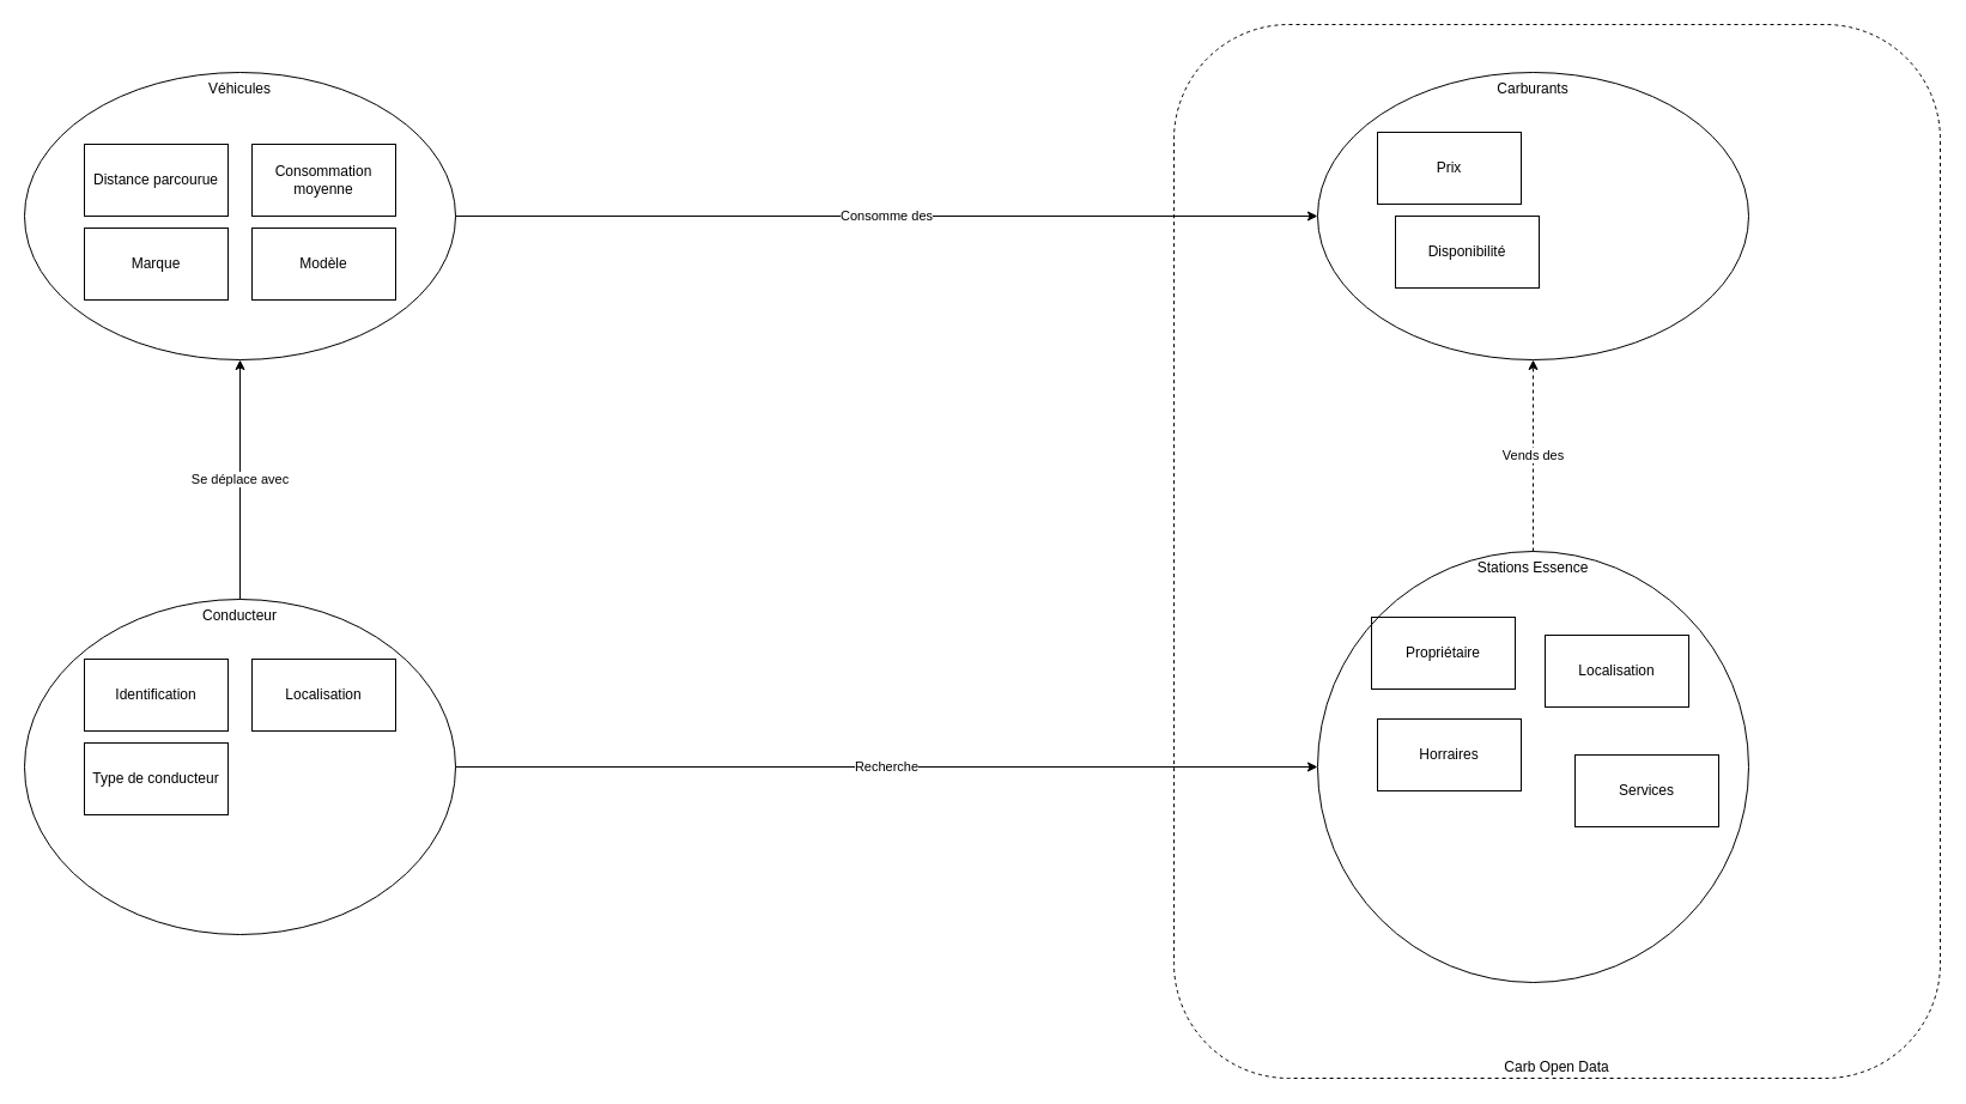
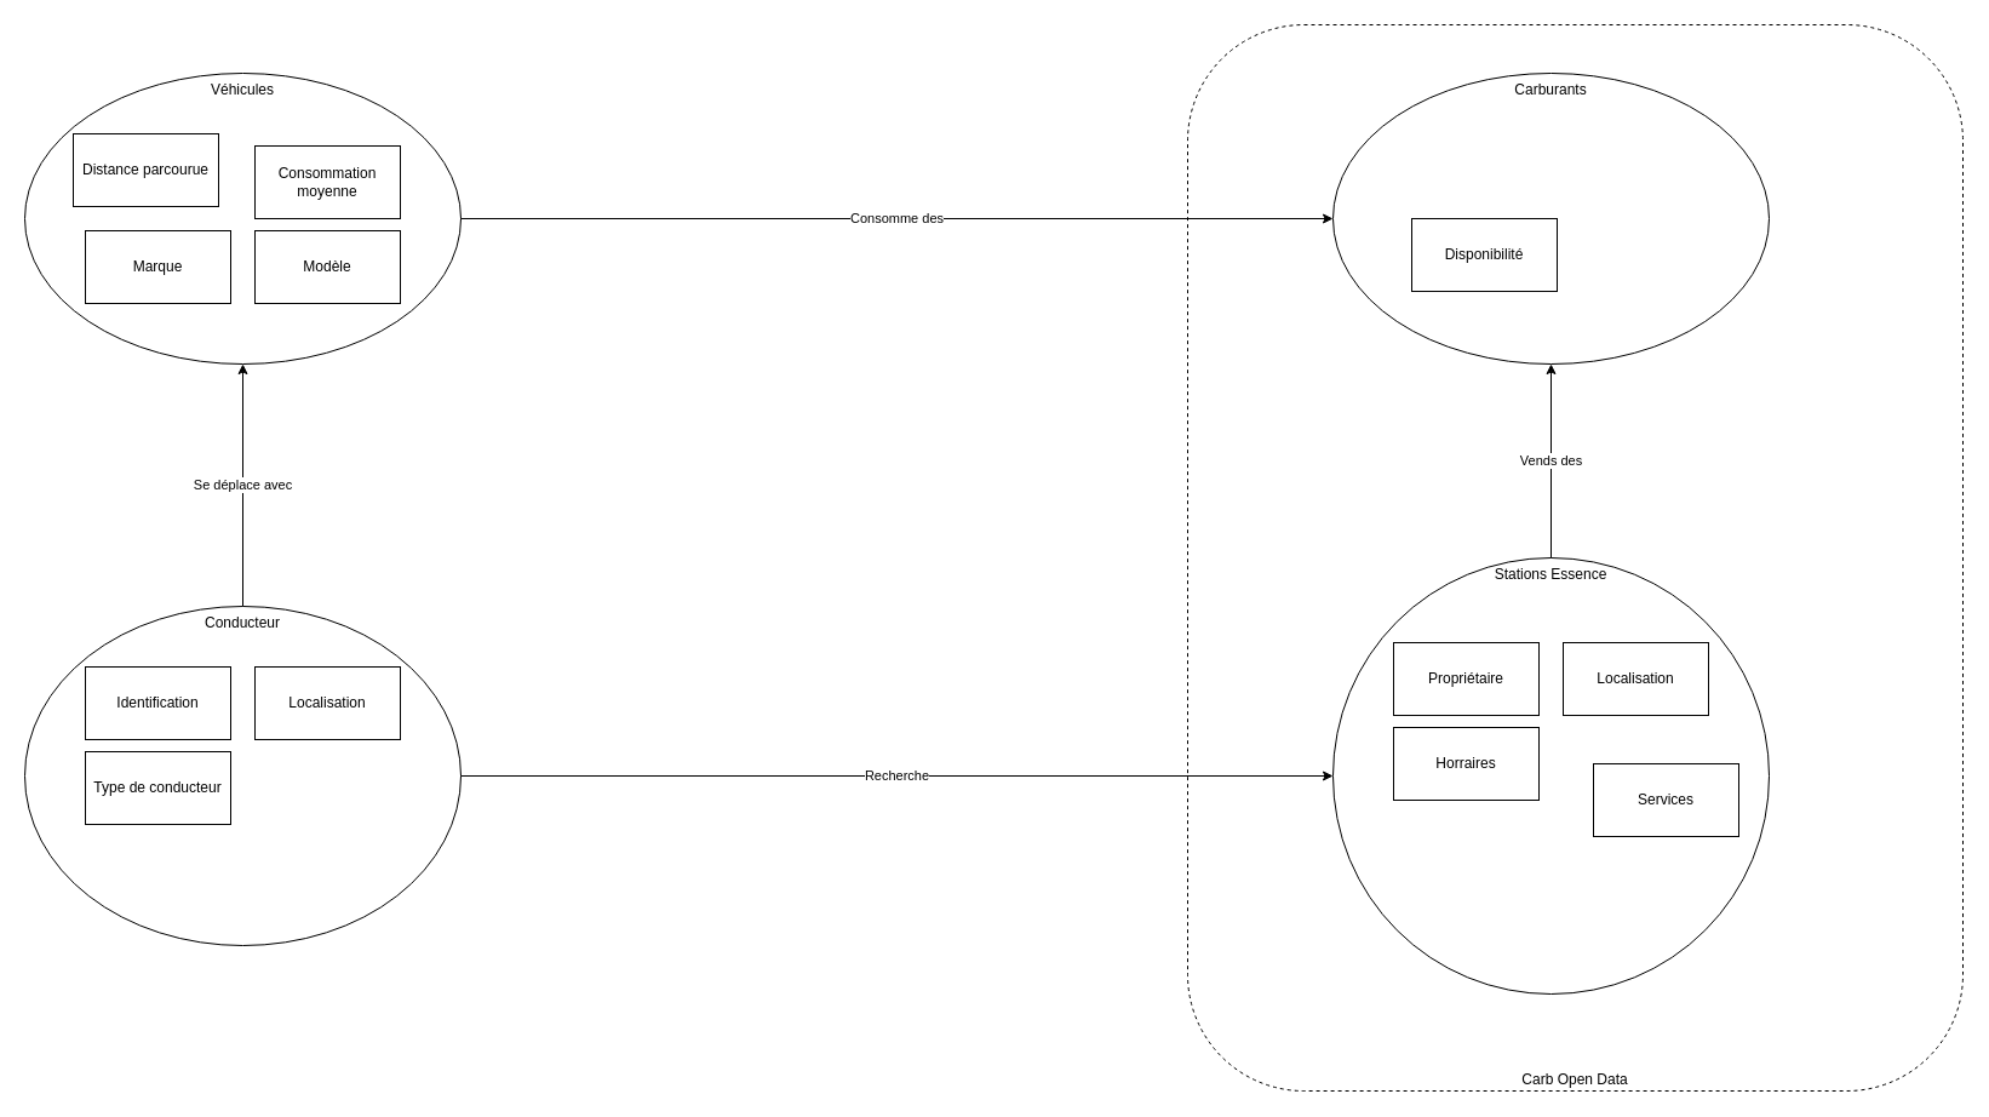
  <mxCell id="0" />
  <mxCell id="1" parent="0" />
  <mxCell id="2" value="Carb Open Data" style="rounded=1;whiteSpace=wrap;html=1;fillColor=none;verticalAlign=bottom;dashed=1;" vertex="1" parent="1"><mxGeometry x="980" y="20" width="640" height="880" as="geometry" /></mxCell>
  <mxCell id="3" value="Se déplace avec" style="edgeStyle=orthogonalEdgeStyle;rounded=0;orthogonalLoop=1;jettySize=auto;html=1;entryX=0.5;entryY=1;entryDx=0;entryDy=0;exitX=0.5;exitY=0;exitDx=0;exitDy=0;" edge="1" parent="1" source="5" target="17"><mxGeometry relative="1" as="geometry" /></mxCell>
  <mxCell id="4" value="Recherche" style="edgeStyle=orthogonalEdgeStyle;rounded=0;orthogonalLoop=1;jettySize=auto;html=1;entryX=0;entryY=0.5;entryDx=0;entryDy=0;" edge="1" parent="1" source="5" target="7"><mxGeometry relative="1" as="geometry" /></mxCell>
  <mxCell id="5" value="Conducteur" style="ellipse;whiteSpace=wrap;html=1;verticalAlign=top;fillColor=none;" vertex="1" parent="1"><mxGeometry x="20" y="500" width="360" height="280" as="geometry" /></mxCell>
- <mxCell id="6" value="Vends des" style="edgeStyle=orthogonalEdgeStyle;rounded=0;orthogonalLoop=1;jettySize=auto;html=1;exitX=0.5;exitY=0;exitDx=0;exitDy=0;dashed=1;" edge="1" parent="1" source="7" target="10"><mxGeometry relative="1" as="geometry" /></mxCell>
+ <mxCell id="6" value="Vends des" style="edgeStyle=orthogonalEdgeStyle;rounded=0;orthogonalLoop=1;jettySize=auto;html=1;exitX=0.5;exitY=0;exitDx=0;exitDy=0;" edge="1" parent="1" source="7" target="10"><mxGeometry relative="1" as="geometry" /></mxCell>
  <mxCell id="7" value="Stations Essence" style="ellipse;whiteSpace=wrap;html=1;fillColor=none;verticalAlign=top;" vertex="1" parent="1"><mxGeometry x="1100" y="460" width="360" height="360" as="geometry" /></mxCell>
  <mxCell id="8" value="Identification" style="rounded=0;whiteSpace=wrap;html=1;fillColor=none;" vertex="1" parent="1"><mxGeometry x="70" y="550" width="120" height="60" as="geometry" /></mxCell>
  <mxCell id="9" value="Localisation" style="rounded=0;whiteSpace=wrap;html=1;fillColor=none;" vertex="1" parent="1"><mxGeometry x="210" y="550" width="120" height="60" as="geometry" /></mxCell>
  <mxCell id="10" value="Carburants" style="ellipse;whiteSpace=wrap;html=1;fillColor=none;verticalAlign=top;" vertex="1" parent="1"><mxGeometry x="1100" y="60" width="360" height="240" as="geometry" /></mxCell>
- <mxCell id="11" value="Prix" style="rounded=0;whiteSpace=wrap;html=1;fillColor=none;" vertex="1" parent="1"><mxGeometry x="1150" y="110" width="120" height="60" as="geometry" /></mxCell>
  <mxCell id="12" value="Localisation" style="rounded=0;whiteSpace=wrap;html=1;fillColor=none;" vertex="1" parent="1"><mxGeometry x="1290" y="530" width="120" height="60" as="geometry" /></mxCell>
  <mxCell id="13" value="Horraires" style="rounded=0;whiteSpace=wrap;html=1;fillColor=none;" vertex="1" parent="1"><mxGeometry x="1150" y="600" width="120" height="60" as="geometry" /></mxCell>
  <mxCell id="14" value="Disponibilité" style="rounded=0;whiteSpace=wrap;html=1;fillColor=none;" vertex="1" parent="1"><mxGeometry x="1165" y="180" width="120" height="60" as="geometry" /></mxCell>
- <mxCell id="15" value="Propriétaire" style="rounded=0;whiteSpace=wrap;html=1;fillColor=none;" vertex="1" parent="1"><mxGeometry x="1145" y="515" width="120" height="60" as="geometry" /></mxCell>
+ <mxCell id="15" value="Propriétaire" style="rounded=0;whiteSpace=wrap;html=1;fillColor=none;" vertex="1" parent="1"><mxGeometry x="1150" y="530" width="120" height="60" as="geometry" /></mxCell>
  <mxCell id="16" value="Consomme des" style="edgeStyle=orthogonalEdgeStyle;rounded=0;orthogonalLoop=1;jettySize=auto;html=1;entryX=0;entryY=0.5;entryDx=0;entryDy=0;" edge="1" parent="1" source="17" target="10"><mxGeometry relative="1" as="geometry" /></mxCell>
  <mxCell id="17" value="Véhicules" style="ellipse;whiteSpace=wrap;html=1;verticalAlign=top;fillColor=none;" vertex="1" parent="1"><mxGeometry x="20" y="60" width="360" height="240" as="geometry" /></mxCell>
  <mxCell id="18" value="Services" style="rounded=0;whiteSpace=wrap;html=1;fillColor=none;" vertex="1" parent="1"><mxGeometry x="1315" y="630" width="120" height="60" as="geometry" /></mxCell>
- <mxCell id="19" value="Distance parcourue" style="rounded=0;whiteSpace=wrap;html=1;fillColor=none;" vertex="1" parent="1"><mxGeometry x="70" y="120" width="120" height="60" as="geometry" /></mxCell>
+ <mxCell id="19" value="Distance parcourue" style="rounded=0;whiteSpace=wrap;html=1;fillColor=none;" vertex="1" parent="1"><mxGeometry x="60" y="110" width="120" height="60" as="geometry" /></mxCell>
  <mxCell id="20" value="Marque" style="rounded=0;whiteSpace=wrap;html=1;fillColor=none;" vertex="1" parent="1"><mxGeometry x="70" y="190" width="120" height="60" as="geometry" /></mxCell>
  <mxCell id="21" value="Type de conducteur" style="rounded=0;whiteSpace=wrap;html=1;fillColor=none;" vertex="1" parent="1"><mxGeometry x="70" y="620" width="120" height="60" as="geometry" /></mxCell>
  <mxCell id="22" value="Consommation moyenne" style="rounded=0;whiteSpace=wrap;html=1;fillColor=none;" vertex="1" parent="1"><mxGeometry x="210" y="120" width="120" height="60" as="geometry" /></mxCell>
  <mxCell id="23" value="Modèle" style="rounded=0;whiteSpace=wrap;html=1;fillColor=none;" vertex="1" parent="1"><mxGeometry x="210" y="190" width="120" height="60" as="geometry" /></mxCell>
